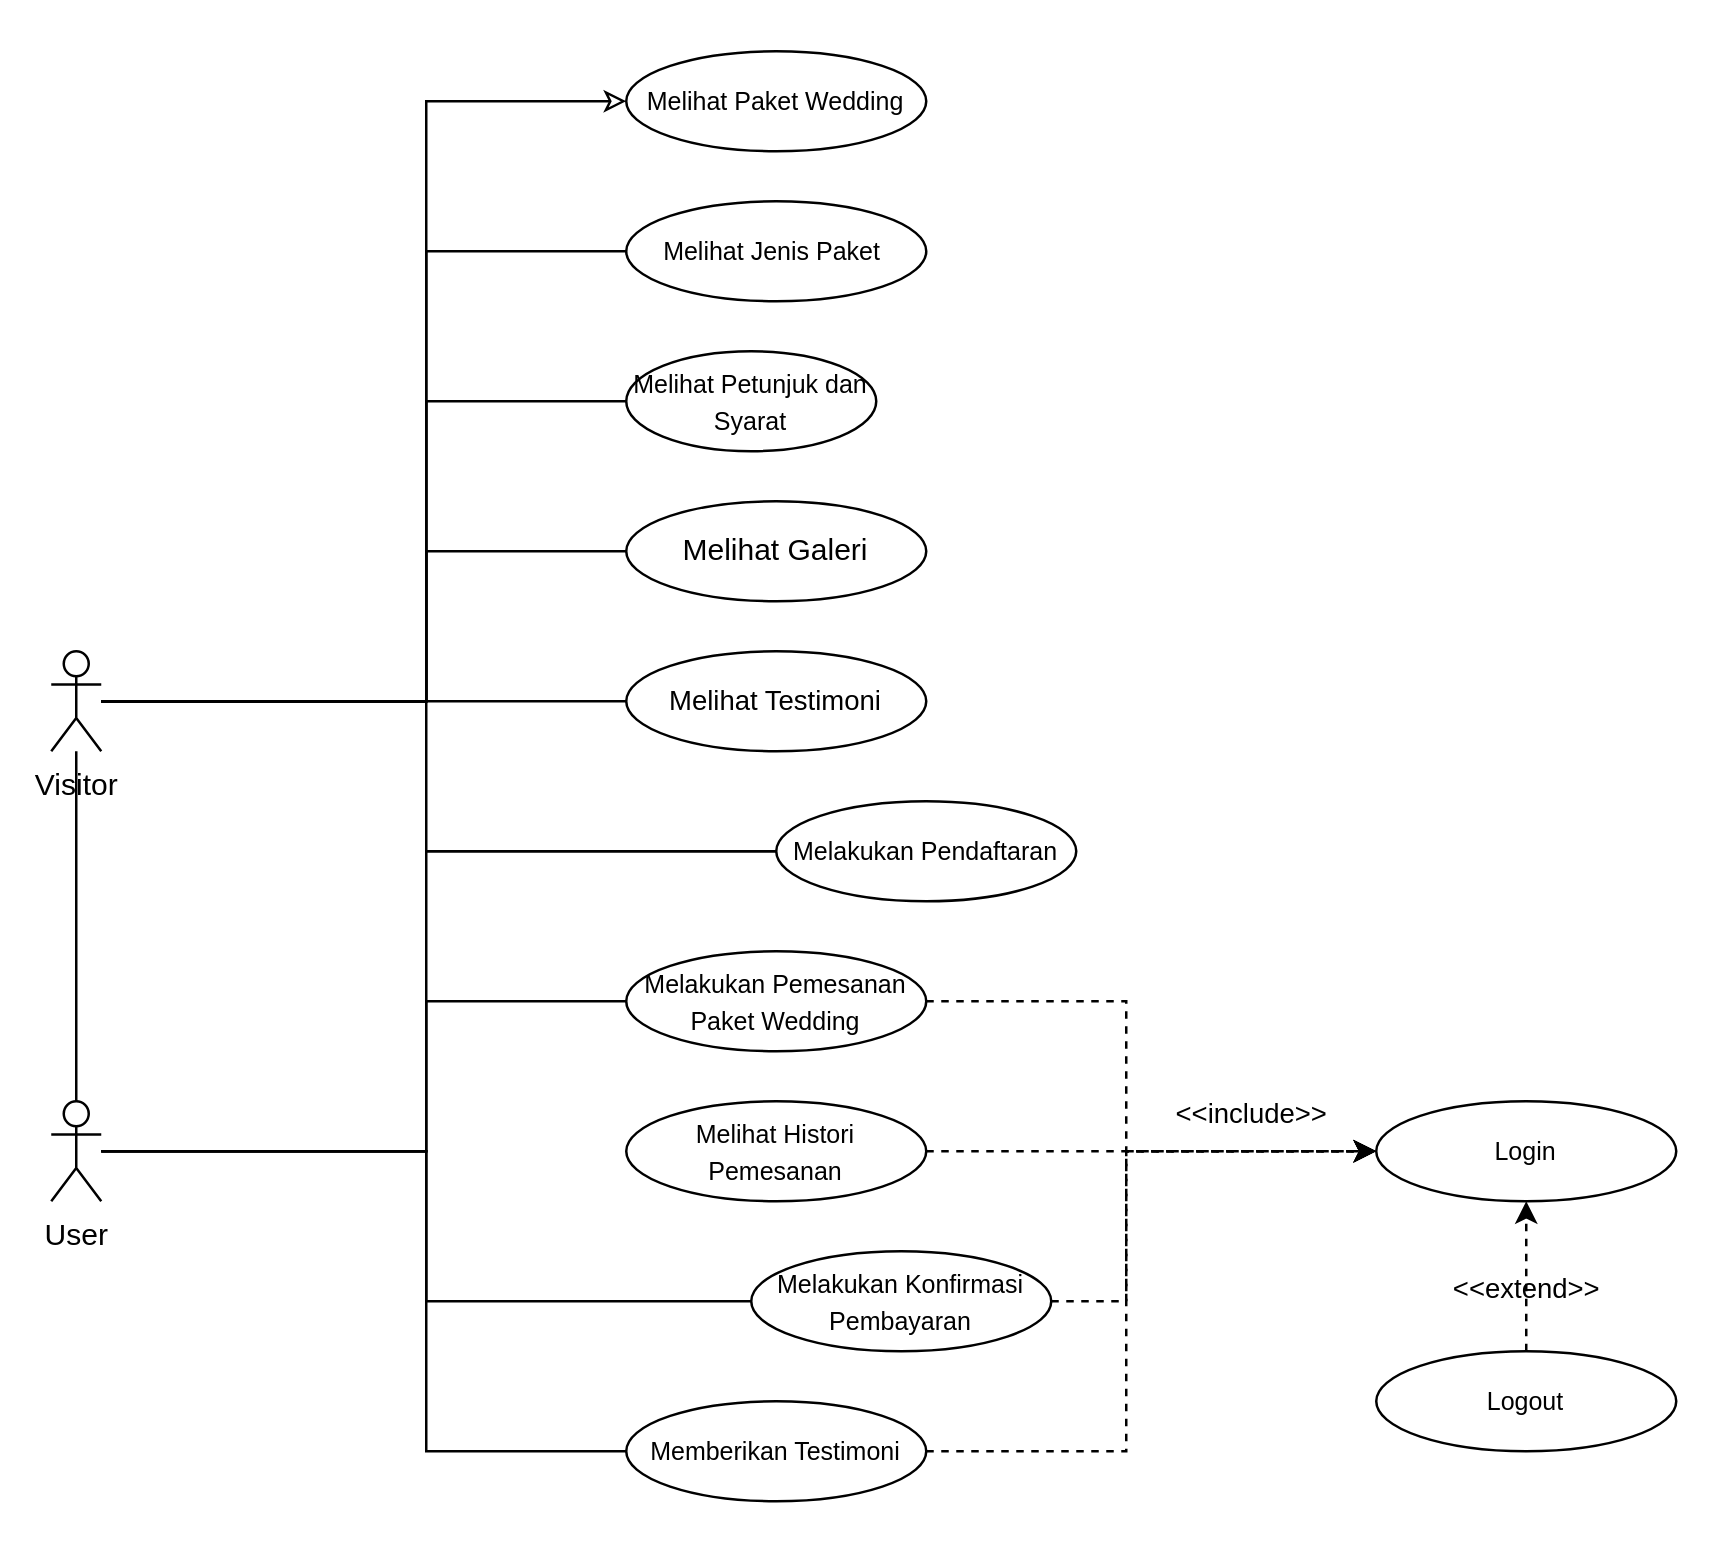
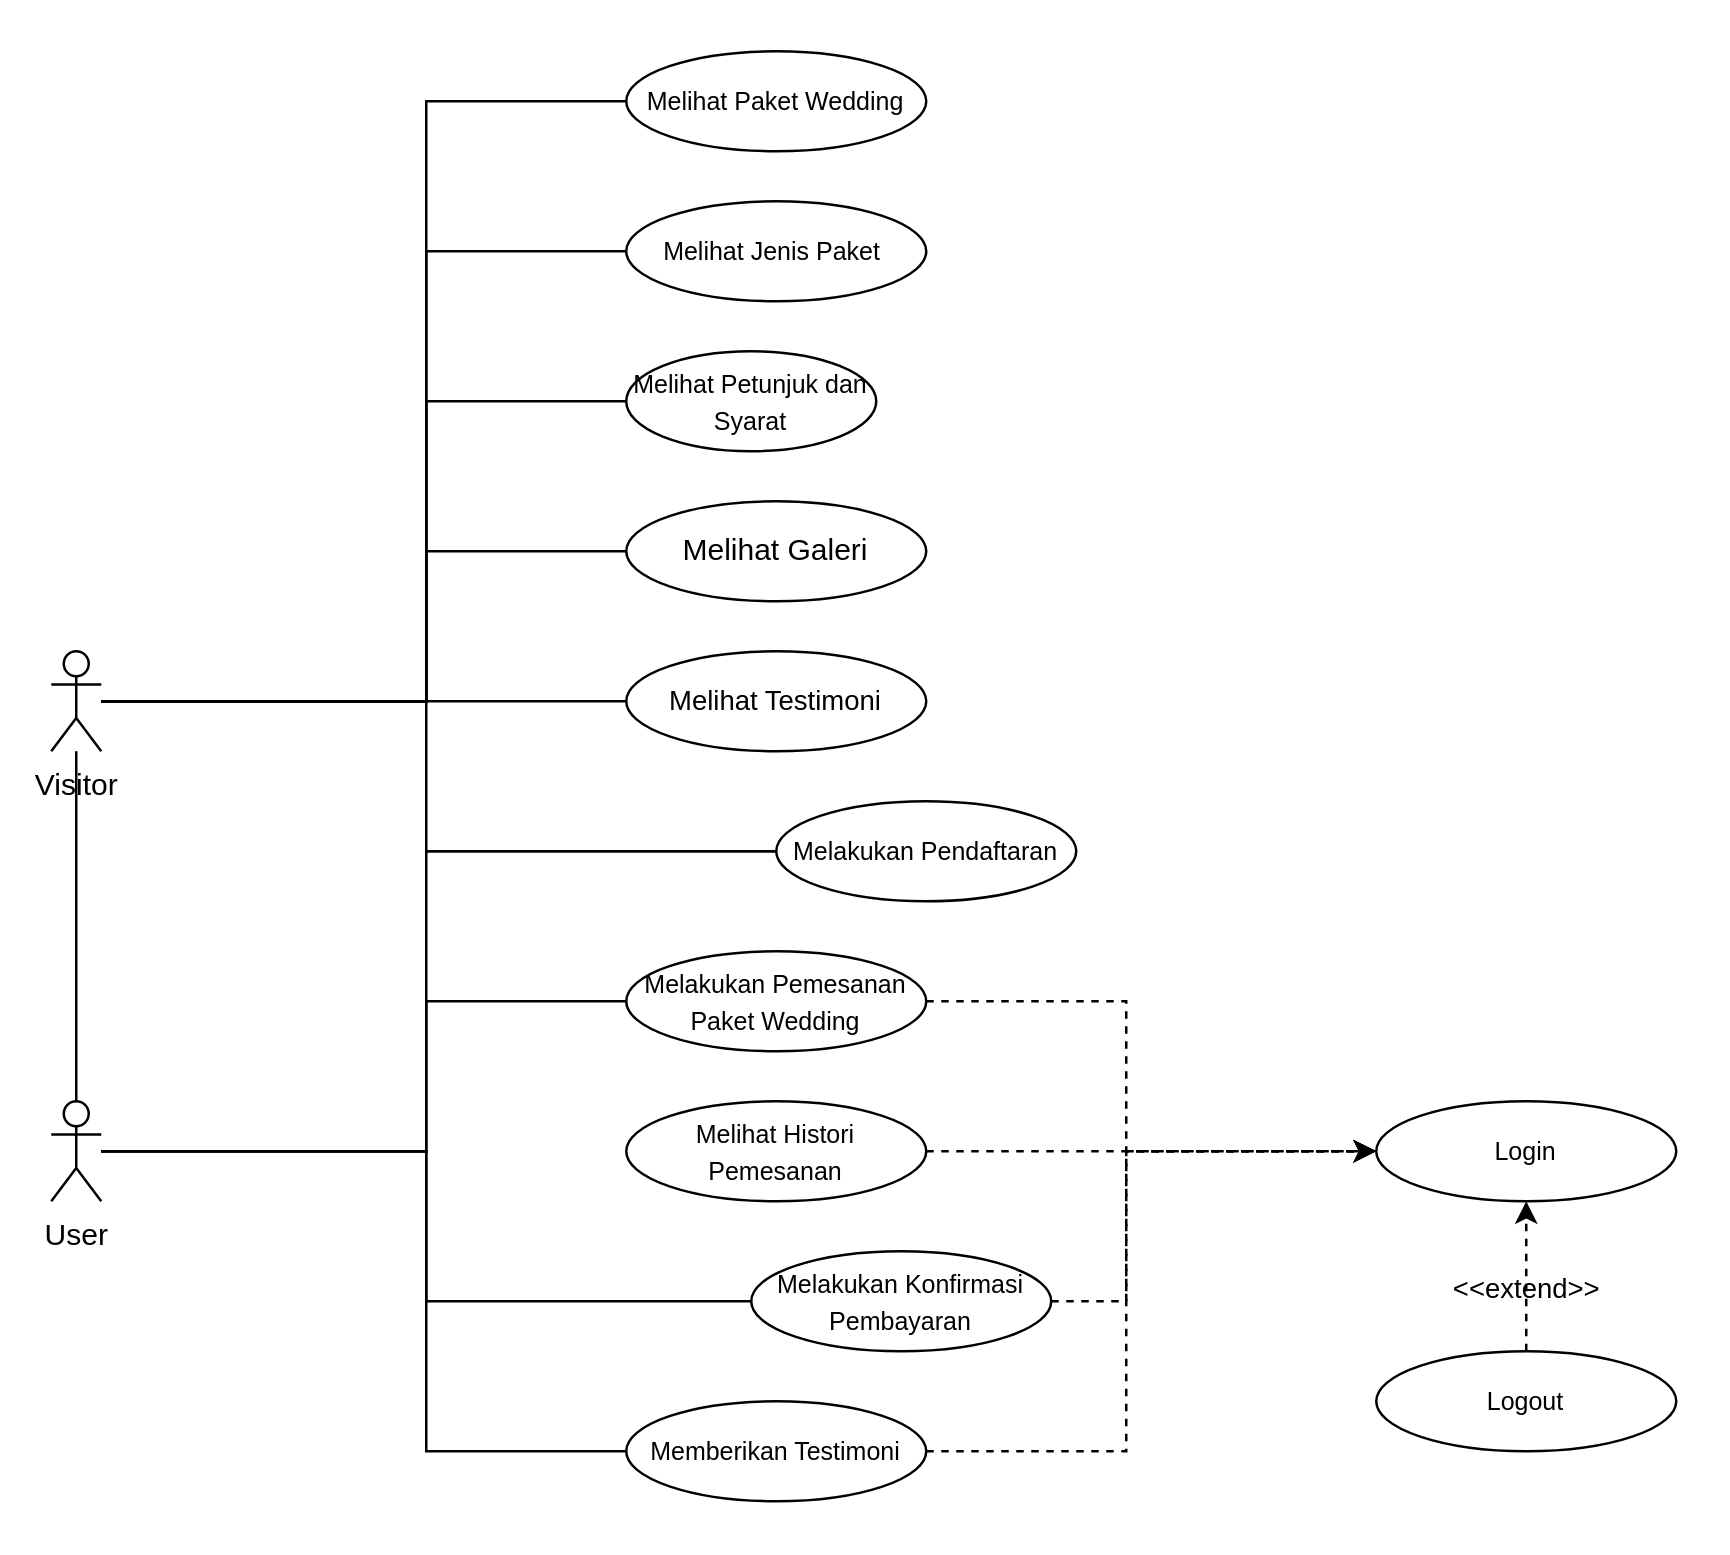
  <mxCell id="0" />
  <mxCell id="1" parent="0" />
- <mxCell id="2" value="" style="edgeStyle=orthogonalEdgeStyle;rounded=0;orthogonalLoop=1;jettySize=auto;html=1;entryX=0;entryY=0.5;entryDx=0;entryDy=0;endArrow=classic;endFill=0;" parent="1" source="3" target="4" edge="1"><mxGeometry relative="1" as="geometry"><mxPoint x="130" y="280" as="targetPoint" /><Array as="points"><mxPoint x="170" y="280" /><mxPoint x="170" y="40" /></Array></mxGeometry></mxCell>
+ <mxCell id="2" value="" style="edgeStyle=orthogonalEdgeStyle;rounded=0;orthogonalLoop=1;jettySize=auto;html=1;entryX=0;entryY=0.5;entryDx=0;entryDy=0;endArrow=none;endFill=0;" parent="1" source="3" target="4" edge="1"><mxGeometry relative="1" as="geometry"><mxPoint x="130" y="280" as="targetPoint" /><Array as="points"><mxPoint x="170" y="280" /><mxPoint x="170" y="40" /></Array></mxGeometry></mxCell>
  <mxCell id="3" value="Visitor" style="shape=umlActor;verticalLabelPosition=bottom;verticalAlign=top;html=1;" parent="1" vertex="1"><mxGeometry x="20" y="260" width="20" height="40" as="geometry" /></mxCell>
  <mxCell id="4" value="&lt;font style=&quot;font-size: 10px;&quot;&gt;Melihat Paket Wedding&lt;/font&gt;" style="ellipse;whiteSpace=wrap;html=1;" parent="1" vertex="1"><mxGeometry x="250" y="20" width="120" height="40" as="geometry" /></mxCell>
  <mxCell id="5" style="edgeStyle=orthogonalEdgeStyle;rounded=0;orthogonalLoop=1;jettySize=auto;html=1;endArrow=none;endFill=0;" parent="1" source="6" edge="1"><mxGeometry relative="1" as="geometry"><mxPoint x="40" y="280" as="targetPoint" /><Array as="points"><mxPoint x="170" y="100" /><mxPoint x="170" y="280" /></Array></mxGeometry></mxCell>
  <mxCell id="6" value="&lt;font style=&quot;font-size: 10px;&quot;&gt;Melihat Jenis Paket&amp;nbsp;&lt;/font&gt;" style="ellipse;whiteSpace=wrap;html=1;" parent="1" vertex="1"><mxGeometry x="250" y="80" width="120" height="40" as="geometry" /></mxCell>
  <mxCell id="7" style="edgeStyle=orthogonalEdgeStyle;rounded=0;orthogonalLoop=1;jettySize=auto;html=1;exitX=0;exitY=0.5;exitDx=0;exitDy=0;endArrow=none;endFill=0;" parent="1" source="8" edge="1"><mxGeometry relative="1" as="geometry"><mxPoint x="40" y="280" as="targetPoint" /><Array as="points"><mxPoint x="170" y="160" /><mxPoint x="170" y="280" /></Array></mxGeometry></mxCell>
  <mxCell id="8" value="&lt;font style=&quot;font-size: 10px;&quot;&gt;Melihat Petunjuk dan Syarat&lt;/font&gt;" style="ellipse;whiteSpace=wrap;html=1;" parent="1" vertex="1"><mxGeometry x="250" y="140" width="100" height="40" as="geometry" /></mxCell>
  <mxCell id="9" style="edgeStyle=orthogonalEdgeStyle;rounded=0;orthogonalLoop=1;jettySize=auto;html=1;endArrow=none;endFill=0;" parent="1" source="10" edge="1"><mxGeometry relative="1" as="geometry"><mxPoint x="40" y="280" as="targetPoint" /><Array as="points"><mxPoint x="170" y="220" /><mxPoint x="170" y="280" /></Array></mxGeometry></mxCell>
  <mxCell id="10" value="Melihat Galeri" style="ellipse;whiteSpace=wrap;html=1;" parent="1" vertex="1"><mxGeometry x="250" y="200" width="120" height="40" as="geometry" /></mxCell>
  <mxCell id="11" style="edgeStyle=orthogonalEdgeStyle;rounded=0;orthogonalLoop=1;jettySize=auto;html=1;exitX=0;exitY=0.5;exitDx=0;exitDy=0;endArrow=none;endFill=0;" parent="1" source="12" edge="1"><mxGeometry relative="1" as="geometry"><mxPoint x="40" y="280.241" as="targetPoint" /></mxGeometry></mxCell>
  <mxCell id="12" value="Melihat Testimoni" style="ellipse;whiteSpace=wrap;html=1;fontSize=11;" parent="1" vertex="1"><mxGeometry x="250" y="260" width="120" height="40" as="geometry" /></mxCell>
  <mxCell id="13" style="edgeStyle=orthogonalEdgeStyle;rounded=0;orthogonalLoop=1;jettySize=auto;html=1;endArrow=none;endFill=0;" parent="1" source="14" edge="1"><mxGeometry relative="1" as="geometry"><mxPoint x="40" y="280" as="targetPoint" /><Array as="points"><mxPoint x="170" y="340" /><mxPoint x="170" y="280" /></Array></mxGeometry></mxCell>
  <mxCell id="14" value="&lt;font style=&quot;font-size: 10px;&quot;&gt;Melakukan Pendaftaran&lt;/font&gt;" style="ellipse;whiteSpace=wrap;html=1;" parent="1" vertex="1"><mxGeometry x="310" y="320" width="120" height="40" as="geometry" /></mxCell>
  <mxCell id="15" style="edgeStyle=orthogonalEdgeStyle;rounded=0;orthogonalLoop=1;jettySize=auto;html=1;entryX=0;entryY=0.5;entryDx=0;entryDy=0;dashed=1;" parent="1" source="16" target="23" edge="1"><mxGeometry relative="1" as="geometry"><Array as="points"><mxPoint x="450" y="400" /><mxPoint x="450" y="460" /></Array></mxGeometry></mxCell>
  <mxCell id="16" value="&lt;font style=&quot;font-size: 10px;&quot;&gt;Melakukan Pemesanan Paket Wedding&lt;/font&gt;" style="ellipse;whiteSpace=wrap;html=1;" parent="1" vertex="1"><mxGeometry x="250" y="380" width="120" height="40" as="geometry" /></mxCell>
  <mxCell id="17" style="edgeStyle=orthogonalEdgeStyle;rounded=0;orthogonalLoop=1;jettySize=auto;html=1;exitX=1;exitY=0.5;exitDx=0;exitDy=0;dashed=1;entryX=0;entryY=0.5;entryDx=0;entryDy=0;" parent="1" source="18" target="23" edge="1"><mxGeometry relative="1" as="geometry"><mxPoint x="490" y="280" as="targetPoint" /><Array as="points"><mxPoint x="510" y="460" /><mxPoint x="510" y="460" /></Array></mxGeometry></mxCell>
  <mxCell id="18" value="&lt;font style=&quot;font-size: 10px;&quot;&gt;Melihat Histori Pemesanan&lt;/font&gt;" style="ellipse;whiteSpace=wrap;html=1;" parent="1" vertex="1"><mxGeometry x="250" y="440" width="120" height="40" as="geometry" /></mxCell>
  <mxCell id="19" style="edgeStyle=orthogonalEdgeStyle;rounded=0;orthogonalLoop=1;jettySize=auto;html=1;entryX=0;entryY=0.5;entryDx=0;entryDy=0;dashed=1;" parent="1" source="20" target="23" edge="1"><mxGeometry relative="1" as="geometry"><Array as="points"><mxPoint x="450" y="520" /><mxPoint x="450" y="460" /></Array></mxGeometry></mxCell>
  <mxCell id="20" value="&lt;font style=&quot;font-size: 10px;&quot;&gt;Melakukan Konfirmasi Pembayaran&lt;/font&gt;" style="ellipse;whiteSpace=wrap;html=1;" parent="1" vertex="1"><mxGeometry x="300" y="500" width="120" height="40" as="geometry" /></mxCell>
  <mxCell id="21" style="edgeStyle=orthogonalEdgeStyle;rounded=0;orthogonalLoop=1;jettySize=auto;html=1;exitX=1;exitY=0.5;exitDx=0;exitDy=0;dashed=1;entryX=0;entryY=0.5;entryDx=0;entryDy=0;" parent="1" source="22" target="23" edge="1"><mxGeometry relative="1" as="geometry"><mxPoint x="490" y="280" as="targetPoint" /><Array as="points"><mxPoint x="450" y="580" /><mxPoint x="450" y="460" /></Array></mxGeometry></mxCell>
  <mxCell id="22" value="&lt;font style=&quot;font-size: 10px;&quot;&gt;Memberikan Testimoni&lt;/font&gt;" style="ellipse;whiteSpace=wrap;html=1;" parent="1" vertex="1"><mxGeometry x="250" y="560" width="120" height="40" as="geometry" /></mxCell>
  <mxCell id="23" value="&lt;font style=&quot;font-size: 10px;&quot;&gt;Login&lt;/font&gt;" style="ellipse;whiteSpace=wrap;html=1;" parent="1" vertex="1"><mxGeometry x="550" y="440" width="120" height="40" as="geometry" /></mxCell>
- <mxCell id="24" value="&lt;font style=&quot;font-size: 11px;&quot;&gt;&amp;lt;&amp;lt;include&amp;gt;&amp;gt;&lt;/font&gt;" style="text;html=1;align=center;verticalAlign=middle;resizable=0;points=[];autosize=1;strokeColor=none;fillColor=none;" parent="1" vertex="1"><mxGeometry x="460" y="430" width="80" height="30" as="geometry" /></mxCell>
  <mxCell id="25" value="" style="edgeStyle=orthogonalEdgeStyle;rounded=0;orthogonalLoop=1;jettySize=auto;html=1;dashed=1;" parent="1" source="26" target="23" edge="1"><mxGeometry relative="1" as="geometry" /></mxCell>
  <mxCell id="26" value="&lt;font style=&quot;font-size: 10px;&quot;&gt;Logout&lt;/font&gt;" style="ellipse;whiteSpace=wrap;html=1;" parent="1" vertex="1"><mxGeometry x="550" y="540" width="120" height="40" as="geometry" /></mxCell>
  <mxCell id="27" value="&lt;font style=&quot;font-size: 11px;&quot;&gt;&amp;lt;&amp;lt;extend&amp;gt;&amp;gt;&lt;/font&gt;" style="text;html=1;align=center;verticalAlign=middle;resizable=0;points=[];autosize=1;strokeColor=none;fillColor=none;" parent="1" vertex="1"><mxGeometry x="570" y="500" width="80" height="30" as="geometry" /></mxCell>
  <mxCell id="28" style="edgeStyle=orthogonalEdgeStyle;rounded=0;orthogonalLoop=1;jettySize=auto;html=1;entryX=0;entryY=0.5;entryDx=0;entryDy=0;endArrow=none;endFill=0;" parent="1" source="33" target="16" edge="1"><mxGeometry relative="1" as="geometry"><Array as="points"><mxPoint x="170" y="460" /><mxPoint x="170" y="400" /></Array></mxGeometry></mxCell>
  <mxCell id="29" style="edgeStyle=orthogonalEdgeStyle;rounded=0;orthogonalLoop=1;jettySize=auto;html=1;endArrow=none;endFill=0;" parent="1" source="33" target="3" edge="1"><mxGeometry relative="1" as="geometry" /></mxCell>
  <mxCell id="30" style="edgeStyle=orthogonalEdgeStyle;rounded=0;orthogonalLoop=1;jettySize=auto;html=1;entryX=0;entryY=0.5;entryDx=0;entryDy=0;endArrow=none;endFill=0;" parent="1" source="33" target="20" edge="1"><mxGeometry relative="1" as="geometry"><Array as="points"><mxPoint x="170" y="460" /><mxPoint x="170" y="520" /></Array></mxGeometry></mxCell>
  <mxCell id="31" style="edgeStyle=orthogonalEdgeStyle;rounded=0;orthogonalLoop=1;jettySize=auto;html=1;entryX=0;entryY=0.5;entryDx=0;entryDy=0;endArrow=none;endFill=0;" parent="1" source="33" target="22" edge="1"><mxGeometry relative="1" as="geometry"><Array as="points"><mxPoint x="170" y="460" /><mxPoint x="170" y="580" /></Array></mxGeometry></mxCell>
  <mxCell id="32" style="edgeStyle=orthogonalEdgeStyle;rounded=0;orthogonalLoop=1;jettySize=auto;html=1;entryX=0;entryY=0.5;entryDx=0;entryDy=0;endArrow=none;endFill=0;" parent="1" source="33" target="14" edge="1"><mxGeometry relative="1" as="geometry"><Array as="points"><mxPoint x="170" y="460" /><mxPoint x="170" y="340" /></Array></mxGeometry></mxCell>
  <mxCell id="33" value="User" style="shape=umlActor;verticalLabelPosition=bottom;verticalAlign=top;html=1;" parent="1" vertex="1"><mxGeometry x="20" y="440" width="20" height="40" as="geometry" /></mxCell>
